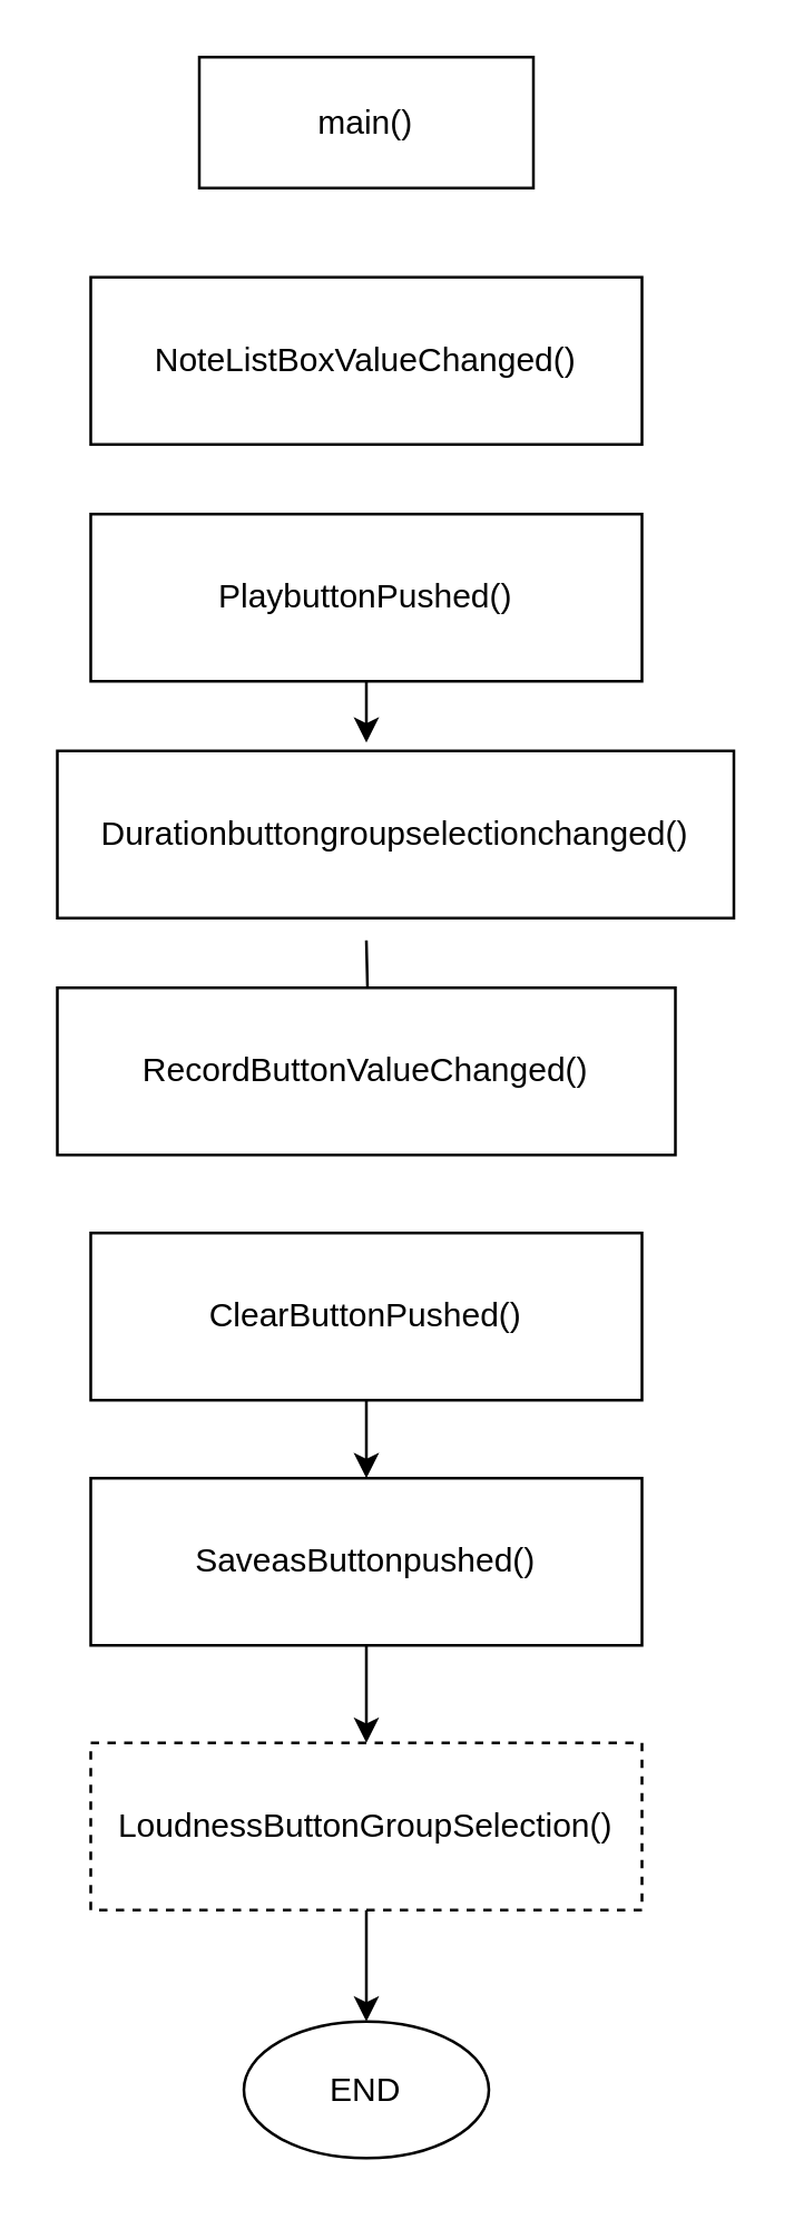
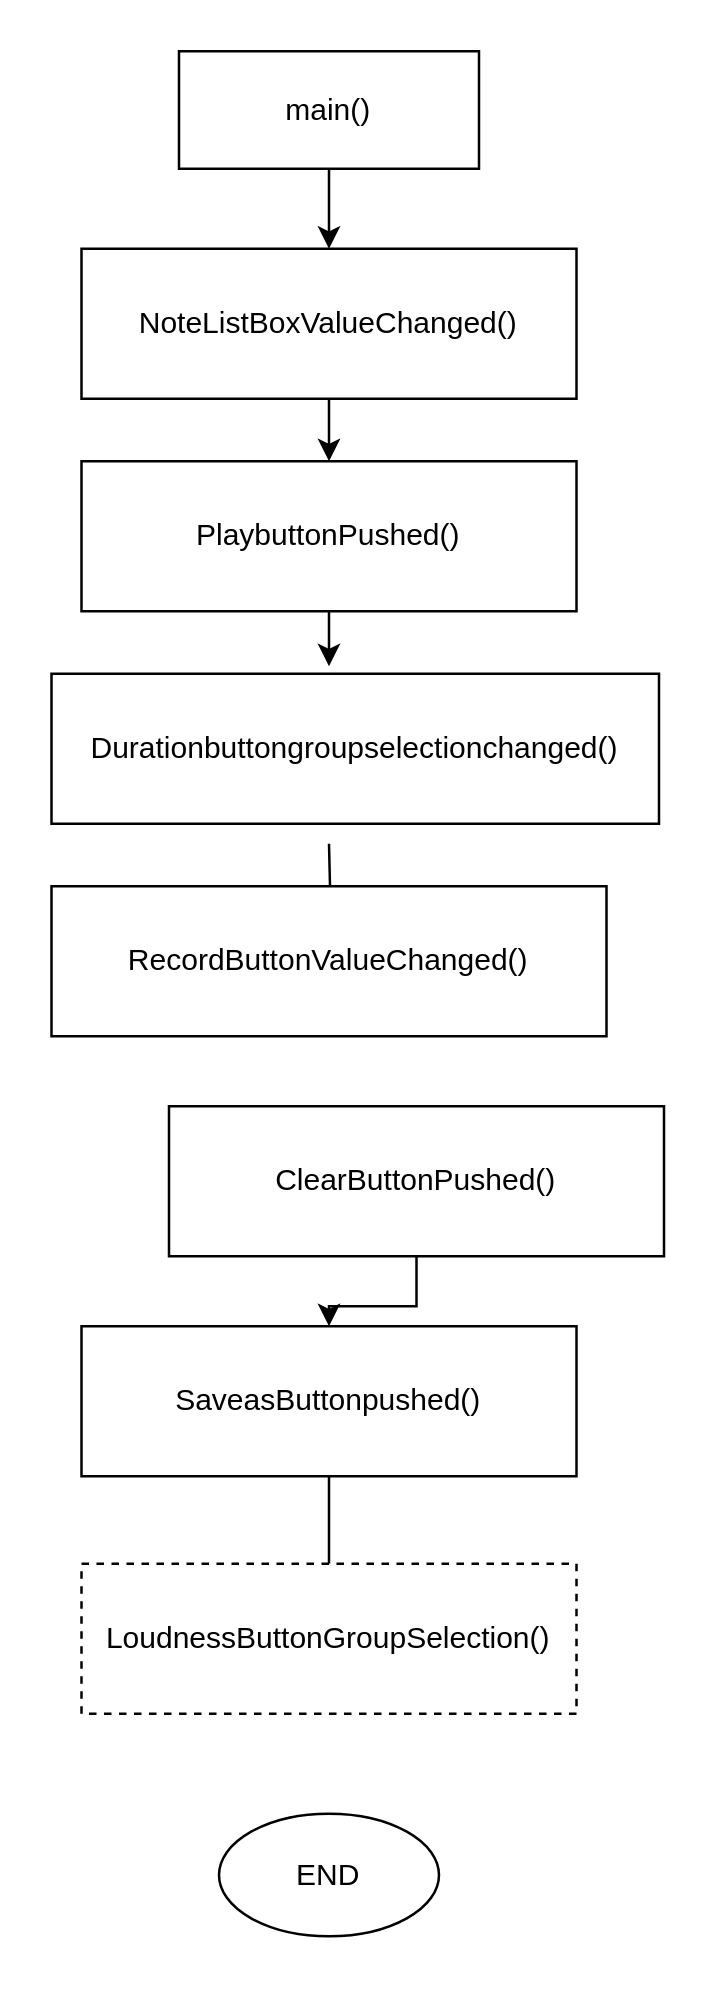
  <mxCell id="0" />
  <mxCell id="1" parent="0" />
+ <mxCell id="2" value="" style="edgeStyle=orthogonalEdgeStyle;rounded=0;orthogonalLoop=1;jettySize=auto;html=1;" parent="1" source="3" target="5" edge="1"><mxGeometry relative="1" as="geometry" /></mxCell>
  <mxCell id="3" value="main()" style="whiteSpace=wrap;html=1;" parent="1" vertex="1"><mxGeometry x="71" y="20" width="120" height="47" as="geometry" /></mxCell>
+ <mxCell id="4" value="" style="edgeStyle=orthogonalEdgeStyle;rounded=0;orthogonalLoop=1;jettySize=auto;html=1;" parent="1" source="5" target="7" edge="1"><mxGeometry relative="1" as="geometry" /></mxCell>
  <mxCell id="5" value="NoteListBoxValueChanged()" style="whiteSpace=wrap;html=1;" parent="1" vertex="1"><mxGeometry x="32" y="99" width="198" height="60" as="geometry" /></mxCell>
  <mxCell id="6" value="" style="edgeStyle=orthogonalEdgeStyle;rounded=0;orthogonalLoop=1;jettySize=auto;html=1;" parent="1" source="7" edge="1"><mxGeometry relative="1" as="geometry"><mxPoint x="131" y="266" as="targetPoint" /></mxGeometry></mxCell>
  <mxCell id="7" value="PlaybuttonPushed()" style="whiteSpace=wrap;html=1;" parent="1" vertex="1"><mxGeometry x="32" y="184" width="198" height="60" as="geometry" /></mxCell>
  <mxCell id="8" value="" style="edgeStyle=orthogonalEdgeStyle;rounded=0;orthogonalLoop=1;jettySize=auto;html=1;" parent="1" target="10" edge="1"><mxGeometry relative="1" as="geometry"><mxPoint x="131" y="337" as="sourcePoint" /></mxGeometry></mxCell>
  <mxCell id="9" value="Durationbuttongroupselectionchanged()" style="whiteSpace=wrap;html=1;" parent="1" vertex="1"><mxGeometry x="20" y="269" width="243" height="60" as="geometry" /></mxCell>
  <mxCell id="10" value="RecordButtonValueChanged()" style="whiteSpace=wrap;html=1;" parent="1" vertex="1"><mxGeometry x="20" y="354" width="222" height="60" as="geometry" /></mxCell>
  <mxCell id="11" value="" style="edgeStyle=orthogonalEdgeStyle;rounded=0;orthogonalLoop=1;jettySize=auto;html=1;" parent="1" source="12" target="14" edge="1"><mxGeometry relative="1" as="geometry" /></mxCell>
- <mxCell id="12" value="ClearButtonPushed()" style="whiteSpace=wrap;html=1;" parent="1" vertex="1"><mxGeometry x="32" y="442" width="198" height="60" as="geometry" /></mxCell>
- <mxCell id="13" style="edgeStyle=orthogonalEdgeStyle;rounded=0;orthogonalLoop=1;jettySize=auto;html=1;" edge="1" parent="1" source="14" target="17"><mxGeometry relative="1" as="geometry" /></mxCell>
+ <mxCell id="12" value="ClearButtonPushed()" style="whiteSpace=wrap;html=1;" parent="1" vertex="1"><mxGeometry x="67" y="442" width="198" height="60" as="geometry" /></mxCell>
+ <mxCell id="13" style="edgeStyle=orthogonalEdgeStyle;rounded=0;orthogonalLoop=1;jettySize=auto;html=1;endArrow=none;" edge="1" parent="1" source="14" target="17"><mxGeometry relative="1" as="geometry" /></mxCell>
  <mxCell id="14" value="SaveasButtonpushed()" style="whiteSpace=wrap;html=1;" parent="1" vertex="1"><mxGeometry x="32" y="530" width="198" height="60" as="geometry" /></mxCell>
  <mxCell id="15" value="END" style="ellipse;whiteSpace=wrap;html=1;" parent="1" vertex="1"><mxGeometry x="87" y="725" width="88" height="49" as="geometry" /></mxCell>
- <mxCell id="16" style="edgeStyle=orthogonalEdgeStyle;rounded=0;orthogonalLoop=1;jettySize=auto;html=1;" edge="1" parent="1" source="17" target="15"><mxGeometry relative="1" as="geometry" /></mxCell>
  <mxCell id="17" value="LoudnessButtonGroupSelection()" style="whiteSpace=wrap;html=1;dashed=1;" vertex="1" parent="1"><mxGeometry x="32" y="625" width="198" height="60" as="geometry" /></mxCell>
